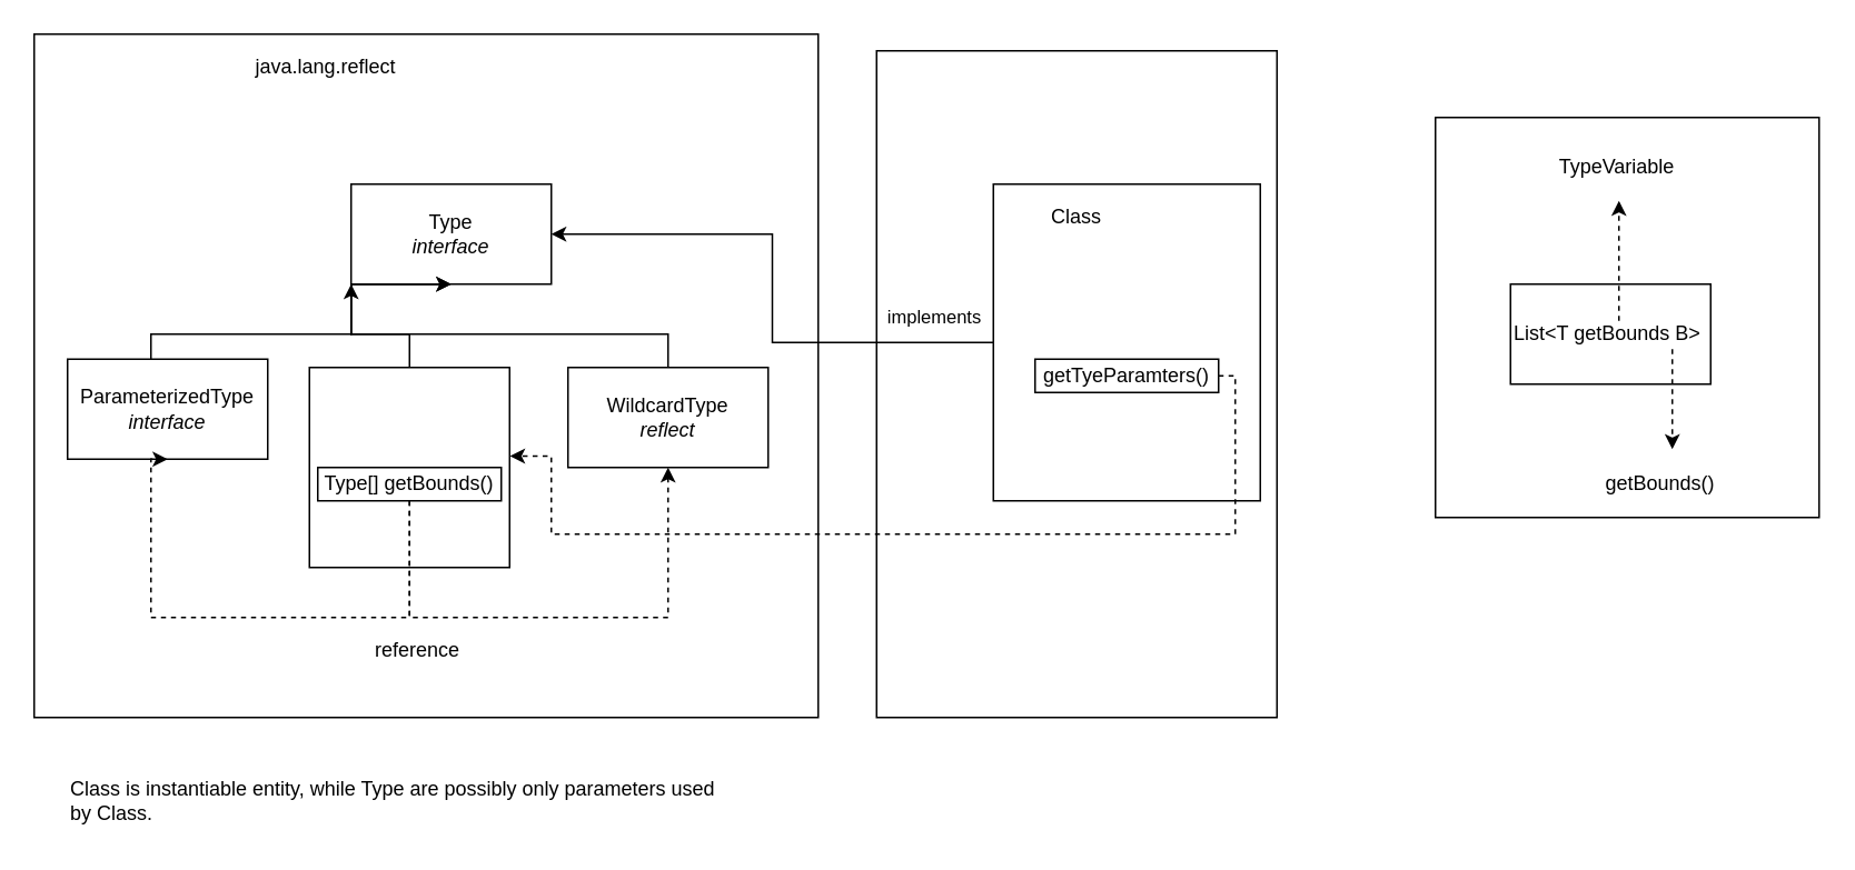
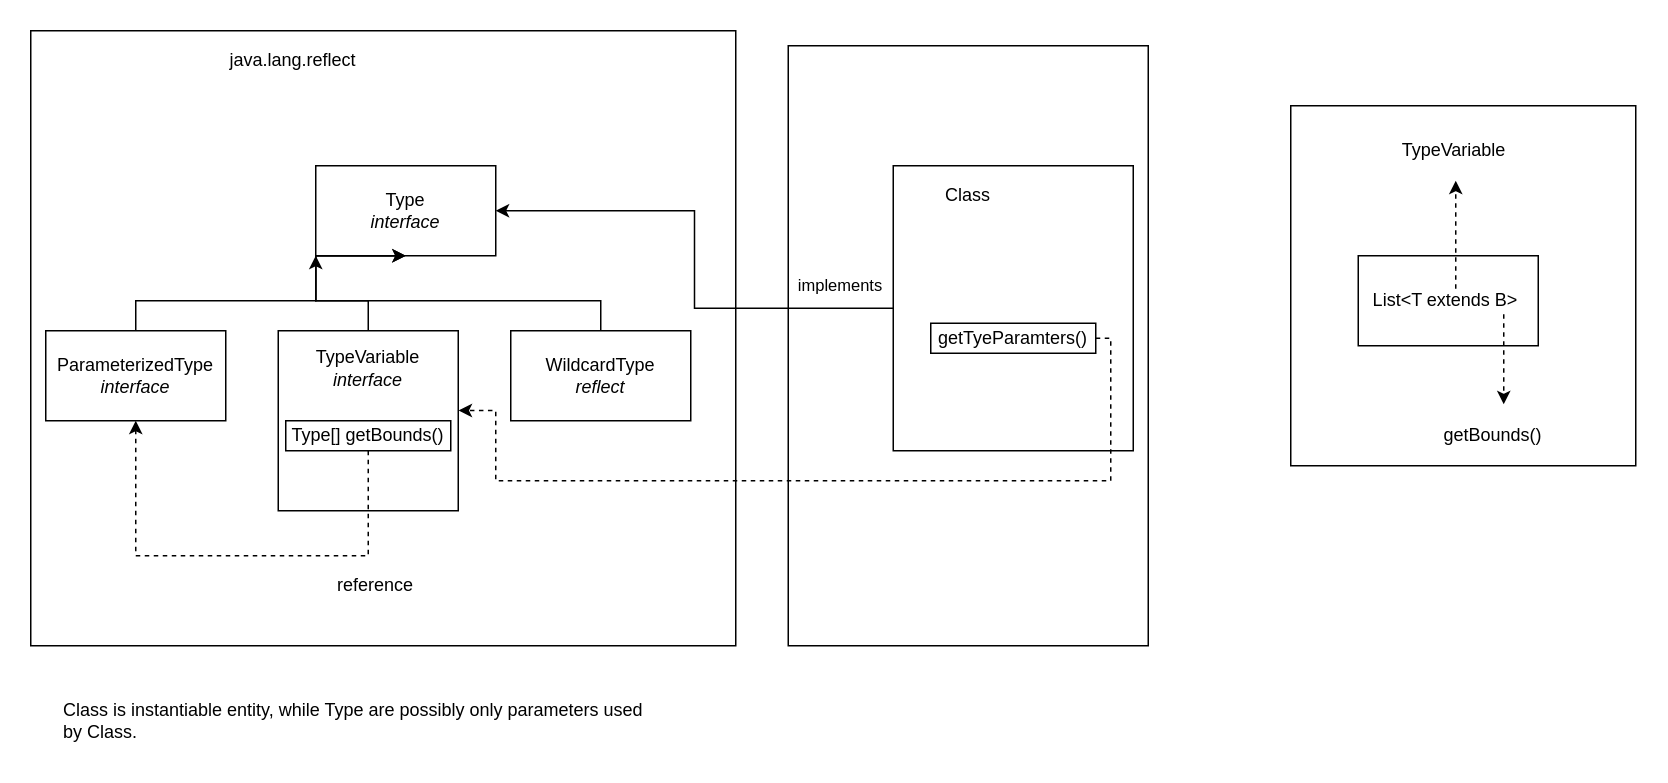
  <mxCell id="0" />
  <mxCell id="1" parent="0" />
  <mxCell id="2" value="" style="rounded=0;whiteSpace=wrap;html=1;" vertex="1" parent="1"><mxGeometry x="525" y="30" width="240" height="400" as="geometry" /></mxCell>
  <mxCell id="3" value="" style="edgeStyle=orthogonalEdgeStyle;rounded=0;orthogonalLoop=1;jettySize=auto;html=1;" edge="1" parent="1" source="5" target="7"><mxGeometry relative="1" as="geometry" /></mxCell>
  <mxCell id="4" value="" style="rounded=0;whiteSpace=wrap;html=1;" vertex="1" parent="1"><mxGeometry x="20" y="20" width="470" height="410" as="geometry" /></mxCell>
  <mxCell id="5" value="Type&lt;br&gt;&lt;i&gt;interface&lt;/i&gt;" style="rounded=0;whiteSpace=wrap;html=1;" vertex="1" parent="1"><mxGeometry x="210" y="110" width="120" height="60" as="geometry" /></mxCell>
  <mxCell id="6" value="" style="edgeStyle=orthogonalEdgeStyle;rounded=0;orthogonalLoop=1;jettySize=auto;html=1;" edge="1" parent="1" source="7" target="5"><mxGeometry relative="1" as="geometry"><Array as="points"><mxPoint x="90" y="200" /><mxPoint x="210" y="200" /></Array></mxGeometry></mxCell>
- <mxCell id="7" value="ParameterizedType&lt;br&gt;&lt;i&gt;interface&lt;/i&gt;" style="rounded=0;whiteSpace=wrap;html=1;" vertex="1" parent="1"><mxGeometry x="40" y="215" width="120" height="60" as="geometry" /></mxCell>
+ <mxCell id="7" value="ParameterizedType&lt;br&gt;&lt;i&gt;interface&lt;/i&gt;" style="rounded=0;whiteSpace=wrap;html=1;" vertex="1" parent="1"><mxGeometry x="30" y="220" width="120" height="60" as="geometry" /></mxCell>
  <mxCell id="8" value="java.lang.reflect" style="text;html=1;strokeColor=none;fillColor=none;align=center;verticalAlign=middle;whiteSpace=wrap;rounded=0;" vertex="1" parent="1"><mxGeometry x="150" y="30" width="90" height="20" as="geometry" /></mxCell>
  <mxCell id="9" style="edgeStyle=orthogonalEdgeStyle;rounded=0;orthogonalLoop=1;jettySize=auto;html=1;entryX=1;entryY=0.5;entryDx=0;entryDy=0;" edge="1" parent="1" source="10" target="5"><mxGeometry relative="1" as="geometry" /></mxCell>
  <mxCell id="10" value="" style="rounded=0;whiteSpace=wrap;html=1;" vertex="1" parent="1"><mxGeometry x="595" y="110" width="160" height="190" as="geometry" /></mxCell>
  <mxCell id="11" value="&lt;span style=&quot;font-size: 11px ; background-color: rgb(255 , 255 , 255)&quot;&gt;implements&lt;/span&gt;" style="text;html=1;strokeColor=none;fillColor=none;align=center;verticalAlign=middle;whiteSpace=wrap;rounded=0;" vertex="1" parent="1"><mxGeometry x="540" y="180" width="40" height="20" as="geometry" /></mxCell>
  <mxCell id="12" value="Class" style="text;html=1;strokeColor=none;fillColor=none;align=center;verticalAlign=middle;whiteSpace=wrap;rounded=0;" vertex="1" parent="1"><mxGeometry x="625" y="120" width="40" height="20" as="geometry" /></mxCell>
  <mxCell id="13" style="edgeStyle=orthogonalEdgeStyle;rounded=0;orthogonalLoop=1;jettySize=auto;html=1;entryX=1.002;entryY=0.443;entryDx=0;entryDy=0;dashed=1;entryPerimeter=0;" edge="1" parent="1" source="14" target="18"><mxGeometry relative="1" as="geometry"><Array as="points"><mxPoint x="740" y="320" /><mxPoint x="330" y="320" /><mxPoint x="330" y="273" /></Array></mxGeometry></mxCell>
  <mxCell id="14" value="getTyeParamters()" style="rounded=0;whiteSpace=wrap;html=1;" vertex="1" parent="1"><mxGeometry x="620" y="215" width="110" height="20" as="geometry" /></mxCell>
  <mxCell id="15" style="edgeStyle=orthogonalEdgeStyle;rounded=0;orthogonalLoop=1;jettySize=auto;html=1;entryX=0.5;entryY=1;entryDx=0;entryDy=0;" edge="1" parent="1" source="16" target="5"><mxGeometry relative="1" as="geometry"><Array as="points"><mxPoint x="400" y="200" /><mxPoint x="210" y="200" /></Array></mxGeometry></mxCell>
  <mxCell id="16" value="WildcardType&lt;br&gt;&lt;i&gt;reflect&lt;/i&gt;" style="rounded=0;whiteSpace=wrap;html=1;" vertex="1" parent="1"><mxGeometry x="340" y="220" width="120" height="60" as="geometry" /></mxCell>
  <mxCell id="17" style="edgeStyle=orthogonalEdgeStyle;rounded=0;orthogonalLoop=1;jettySize=auto;html=1;entryX=0.5;entryY=1;entryDx=0;entryDy=0;" edge="1" parent="1" source="18" target="5"><mxGeometry relative="1" as="geometry"><Array as="points"><mxPoint x="245" y="200" /><mxPoint x="210" y="200" /></Array></mxGeometry></mxCell>
  <mxCell id="18" value="" style="rounded=0;whiteSpace=wrap;html=1;" vertex="1" parent="1"><mxGeometry x="185" y="220" width="120" height="120" as="geometry" /></mxCell>
  <mxCell id="19" style="edgeStyle=orthogonalEdgeStyle;rounded=0;orthogonalLoop=1;jettySize=auto;html=1;dashed=1;entryX=0.5;entryY=1;entryDx=0;entryDy=0;exitX=0.5;exitY=1;exitDx=0;exitDy=0;" edge="1" parent="1" source="21" target="7"><mxGeometry relative="1" as="geometry"><mxPoint x="130" y="400" as="targetPoint" /><Array as="points"><mxPoint x="245" y="370" /><mxPoint x="90" y="370" /></Array></mxGeometry></mxCell>
+ <mxCell id="20" value="TypeVariable&lt;br&gt;&lt;i&gt;interface&lt;/i&gt;" style="text;html=1;strokeColor=none;fillColor=none;align=center;verticalAlign=middle;whiteSpace=wrap;rounded=0;" vertex="1" parent="1"><mxGeometry x="210" y="235" width="70" height="20" as="geometry" /></mxCell>
  <mxCell id="21" value="Type[] getBounds()" style="rounded=0;whiteSpace=wrap;html=1;" vertex="1" parent="1"><mxGeometry x="190" y="280" width="110" height="20" as="geometry" /></mxCell>
- <mxCell id="22" style="edgeStyle=orthogonalEdgeStyle;rounded=0;orthogonalLoop=1;jettySize=auto;html=1;dashed=1;entryX=0.5;entryY=1;entryDx=0;entryDy=0;exitX=0.5;exitY=1;exitDx=0;exitDy=0;" edge="1" parent="1" source="21" target="16"><mxGeometry relative="1" as="geometry"><mxPoint x="255" y="310" as="sourcePoint" /><mxPoint x="100" y="290" as="targetPoint" /><Array as="points"><mxPoint x="245" y="370" /><mxPoint x="400" y="370" /></Array></mxGeometry></mxCell>
  <mxCell id="23" value="reference" style="text;html=1;strokeColor=none;fillColor=none;align=center;verticalAlign=middle;whiteSpace=wrap;rounded=0;" vertex="1" parent="1"><mxGeometry x="230" y="380" width="40" height="20" as="geometry" /></mxCell>
  <mxCell id="24" value="Class is instantiable entity, while Type are possibly only parameters used by Class." style="text;html=1;strokeColor=none;fillColor=none;align=left;verticalAlign=middle;whiteSpace=wrap;rounded=0;" vertex="1" parent="1"><mxGeometry x="40" y="460" width="390" height="40" as="geometry" /></mxCell>
  <mxCell id="25" value="" style="rounded=0;whiteSpace=wrap;html=1;align=left;" vertex="1" parent="1"><mxGeometry x="860" y="70" width="230" height="240" as="geometry" /></mxCell>
- <mxCell id="26" value="List&amp;lt;T getBounds B&amp;gt;&amp;nbsp;" style="rounded=0;whiteSpace=wrap;html=1;align=center;" vertex="1" parent="1"><mxGeometry x="905" y="170" width="120" height="60" as="geometry" /></mxCell>
+ <mxCell id="26" value="List&amp;lt;T extends B&amp;gt;&amp;nbsp;" style="rounded=0;whiteSpace=wrap;html=1;align=center;" vertex="1" parent="1"><mxGeometry x="905" y="170" width="120" height="60" as="geometry" /></mxCell>
  <mxCell id="27" value="" style="endArrow=classic;html=1;dashed=1;" edge="1" parent="1"><mxGeometry width="50" height="50" relative="1" as="geometry"><mxPoint x="1002" y="209" as="sourcePoint" /><mxPoint x="1002" y="269" as="targetPoint" /></mxGeometry></mxCell>
  <mxCell id="28" value="getBounds()" style="text;html=1;strokeColor=none;fillColor=none;align=center;verticalAlign=middle;whiteSpace=wrap;rounded=0;" vertex="1" parent="1"><mxGeometry x="975" y="280" width="40" height="20" as="geometry" /></mxCell>
  <mxCell id="29" value="" style="endArrow=classic;html=1;dashed=1;" edge="1" parent="1"><mxGeometry width="50" height="50" relative="1" as="geometry"><mxPoint x="970" y="192" as="sourcePoint" /><mxPoint x="970" y="120" as="targetPoint" /></mxGeometry></mxCell>
  <mxCell id="30" value="TypeVariable" style="text;html=1;strokeColor=none;fillColor=none;align=center;verticalAlign=middle;whiteSpace=wrap;rounded=0;" vertex="1" parent="1"><mxGeometry x="949" y="90" width="40" height="20" as="geometry" /></mxCell>
